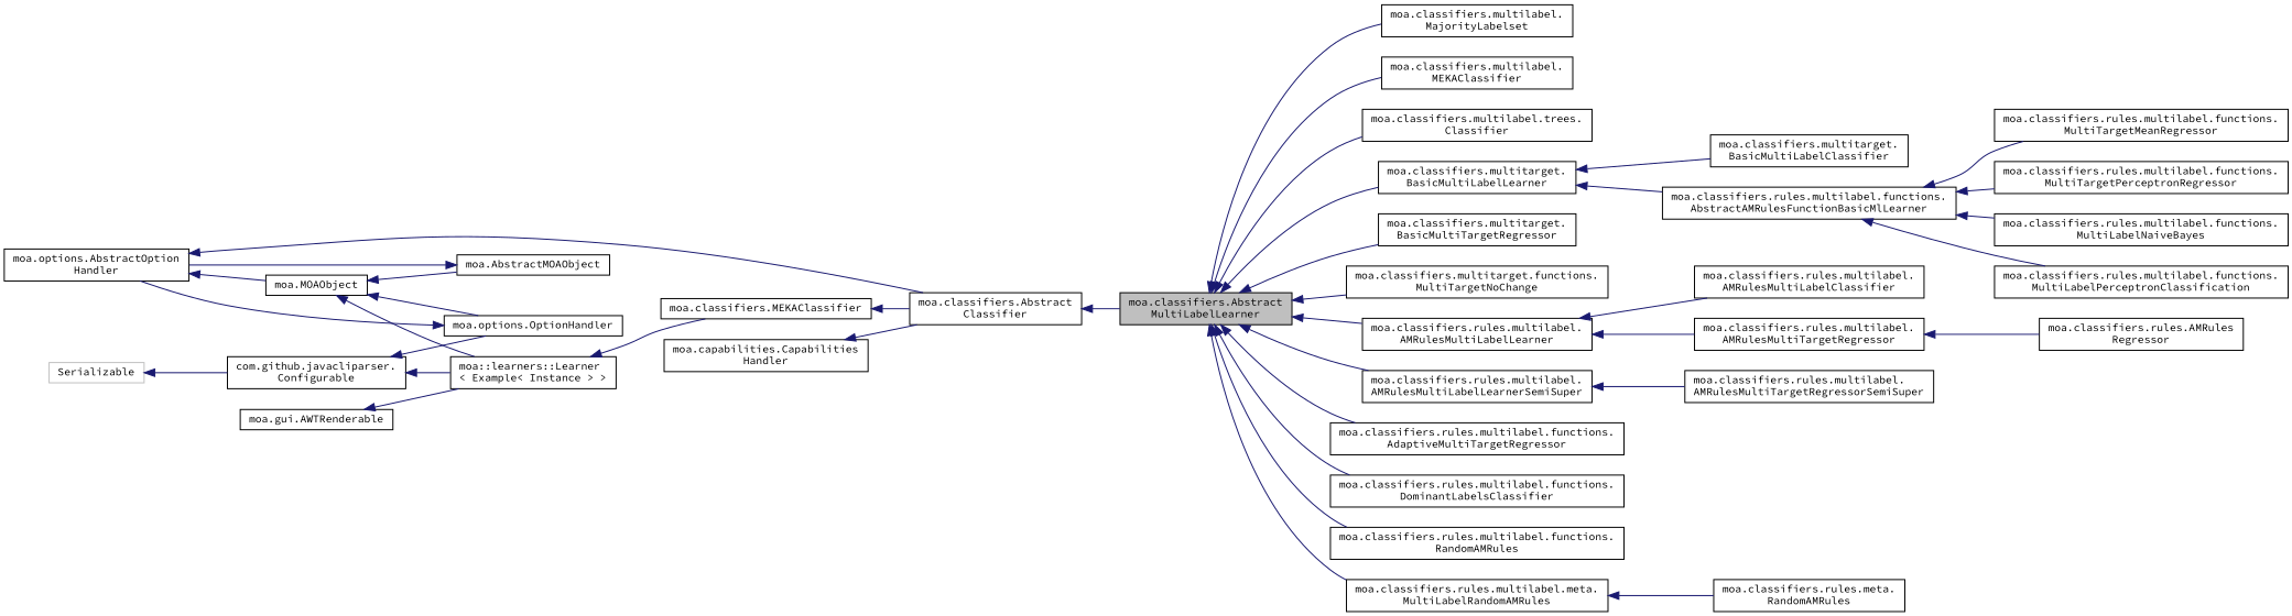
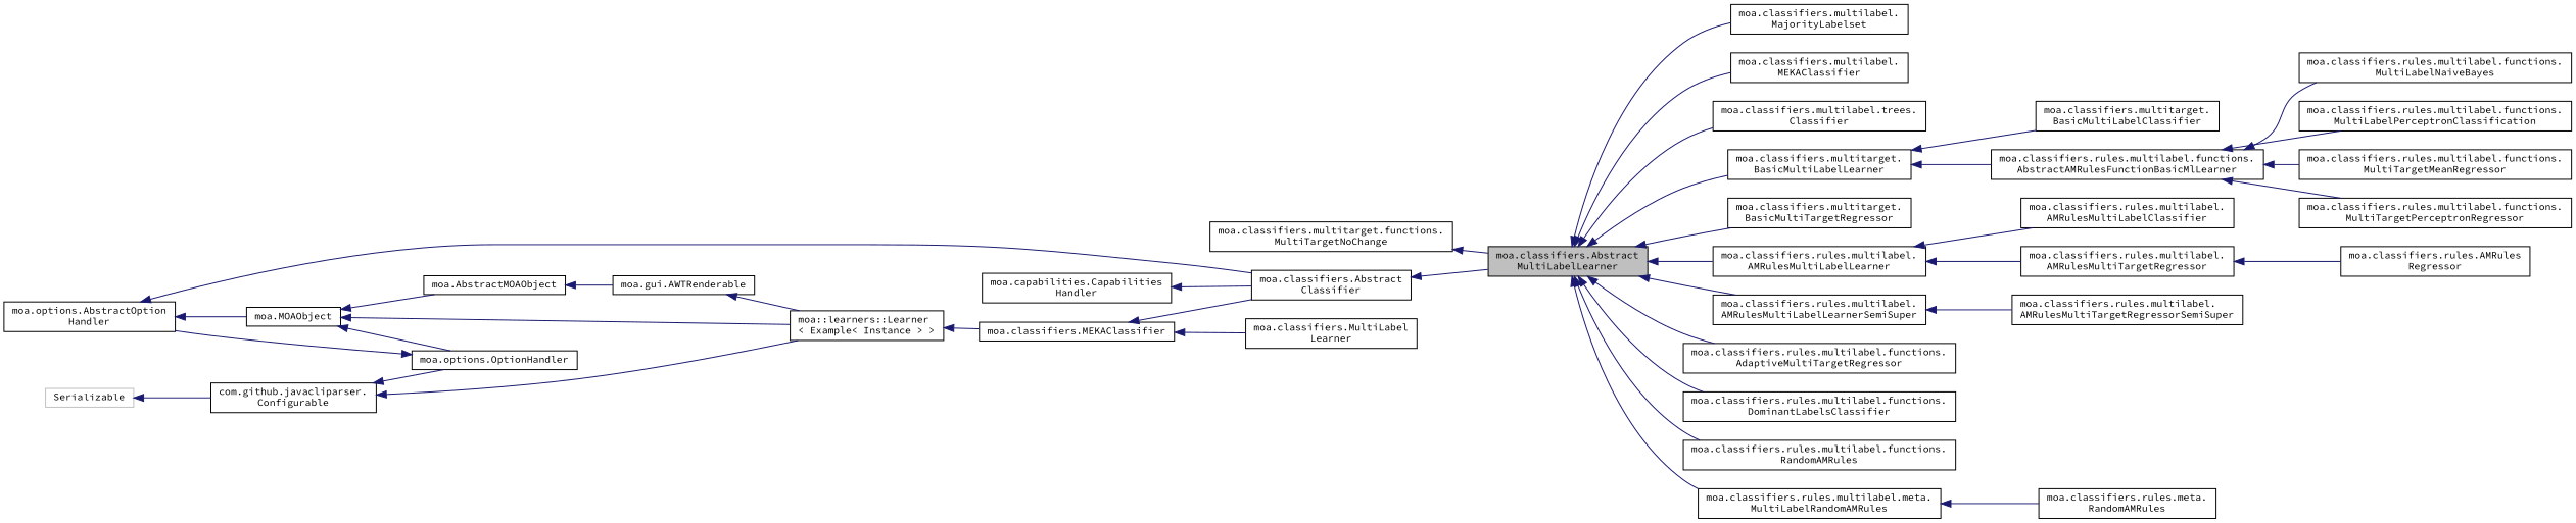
  digraph {
    fontname="Source Code Pro"
    rankdir=LR
    node [color=black fillcolor=white fontname="Source Code Pro" fontsize=10 shape=record style=filled]
    edge [color=midnightblue dir=back fontname="Source Code Pro" fontsize=10 labelfontname=Helvetica labelfontsize=10 style=solid]
    n1 [fillcolor=grey75 fontcolor=black height=0.2 label="moa.classifiers.Abstract\lMultiLabelLearner" width=0.4]
    n2 [height=0.2 label="moa.classifiers.multilabel.\lMajorityLabelset" width=0.4]
    n3 [height=0.2 label="moa.classifiers.multilabel.\lMEKAClassifier" width=0.4]
    n4 [height=0.2 label="moa.classifiers.multilabel.trees.\lClassifier" width=0.4]
    n5 [height=0.2 label="moa.classifiers.multitarget.\lBasicMultiLabelLearner" width=0.4]
    n6 [height=0.2 label="moa.classifiers.multitarget.\lBasicMultiTargetRegressor" width=0.4]
    n7 [height=0.2 label="moa.classifiers.multitarget.functions.\lMultiTargetNoChange" width=0.4]
    n8 [height=0.2 label="moa.classifiers.rules.multilabel.\lAMRulesMultiLabelLearner" width=0.4]
    n9 [height=0.2 label="moa.classifiers.rules.multilabel.\lAMRulesMultiLabelLearnerSemiSuper" width=0.4]
    n10 [height=0.2 label="moa.classifiers.rules.multilabel.functions.\lAdaptiveMultiTargetRegressor" width=0.4]
    n11 [height=0.2 label="moa.classifiers.rules.multilabel.functions.\lDominantLabelsClassifier" width=0.4]
    n12 [height=0.2 label="moa.classifiers.rules.multilabel.functions.\lRandomAMRules" width=0.4]
    n13 [height=0.2 label="moa.classifiers.rules.multilabel.meta.\lMultiLabelRandomAMRules" width=0.4]
    n14 [height=0.2 label="moa.classifiers.multitarget.\lBasicMultiLabelClassifier" width=0.4]
    n15 [height=0.2 label="moa.classifiers.rules.multilabel.functions.\lAbstractAMRulesFunctionBasicMlLearner" width=0.4]
    n16 [height=0.2 label="moa.classifiers.rules.multilabel.\lAMRulesMultiLabelClassifier" width=0.4]
    n17 [height=0.2 label="moa.classifiers.rules.multilabel.\lAMRulesMultiTargetRegressor" width=0.4]
    n18 [height=0.2 label="moa.classifiers.rules.multilabel.\lAMRulesMultiTargetRegressorSemiSuper" width=0.4]
    n19 [height=0.2 label="moa.classifiers.rules.meta.\lRandomAMRules" width=0.4]
    n20 [height=0.2 label="moa.classifiers.Abstract\lClassifier" width=0.4]
    n21 [height=0.2 label="moa.options.AbstractOption\lHandler" width=0.4]
    n22 [height=0.2 label="moa.MOAObject" width=0.4]
    n23 [height=0.2 label="moa.AbstractMOAObject" width=0.4]
    n24 [height=0.2 label="moa.options.OptionHandler" width=0.4]
    n25 [height=0.2 label="moa::learners::Learner\l\< Example\< Instance \> \>" width=0.4]
    n26 [height=0.2 label="moa.classifiers.MEKAClassifier" width=0.4]
    n27 [color=grey75 height=0.2 label=Serializable width=0.4]
    n28 [height=0.2 label="com.github.javacliparser.\lConfigurable" width=0.4]
+   n29 [height=0.2 label="moa.classifiers.MultiLabel\lLearner" width=0.4]
    n30 [height=0.2 label="moa.gui.AWTRenderable" width=0.4]
    n31 [height=0.2 label="moa.capabilities.Capabilities\lHandler" width=0.4]
    n32 [height=0.2 label="moa.classifiers.rules.multilabel.functions.\lMultiLabelNaiveBayes" width=0.4]
    n33 [height=0.2 label="moa.classifiers.rules.multilabel.functions.\lMultiLabelPerceptronClassification" width=0.4]
    n34 [height=0.2 label="moa.classifiers.rules.multilabel.functions.\lMultiTargetMeanRegressor" width=0.4]
    n35 [height=0.2 label="moa.classifiers.rules.multilabel.functions.\lMultiTargetPerceptronRegressor" width=0.4]
    n36 [height=0.2 label="moa.classifiers.rules.AMRules\lRegressor" width=0.4]
    n1 -> n2
    n1 -> n3
    n1 -> n4
    n1 -> n5
    n1 -> n6
-   n1 -> n7
+   n7 -> n1
    n1 -> n8
    n1 -> n9
    n1 -> n10
    n1 -> n11
    n1 -> n12
    n1 -> n13
    n5 -> n14
    n5 -> n15
    n8 -> n16
    n8 -> n17
    n9 -> n18
    n13 -> n19
    n15 -> n32
    n15 -> n33
    n15 -> n34
    n15 -> n35
    n17 -> n36
    n20 -> n1
    n21 -> n20
    n21 -> n22
    n22 -> n23
    n22 -> n24
    n22 -> n25
-   n23 -> n21
+   n23 -> n30
    n24 -> n21
    n25 -> n26
    n26 -> n20
+   n26 -> n29
    n27 -> n28
    n28 -> n24
    n28 -> n25
    n30 -> n25
    n31 -> n20
  }
